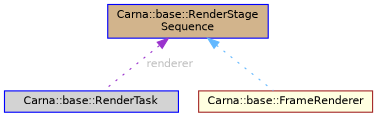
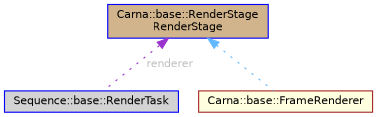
  digraph {
    node [color=blue fontname=Helvetica fontsize=10 shape=box style=filled]
    edge [dir=back fontname=Helvetica fontsize=10 labelfontname=Helvetica labelfontsize=10 style=dotted]
-   n1 [fillcolor=lightgrey fontcolor=black height=0.2 label="Carna::base::RenderTask" width=0.4]
+   n1 [fillcolor=lightgrey fontcolor=black height=0.2 label="Sequence::base::RenderTask" width=0.4]
    n2 [color=brown fillcolor=lightyellow height=0.2 label="Carna::base::FrameRenderer" width=0.4]
-   n3 [fillcolor=tan height=0.2 label="Carna::base::RenderStage\lSequence" width=0.4]
+   n3 [fillcolor=tan height=0.2 label="Carna::base::RenderStage\lRenderStage" width=0.4]
    n3 -> n1 [color=darkorchid3 fontcolor=grey label=" renderer"]
    n3 -> n2 [color=steelblue1]
  }
